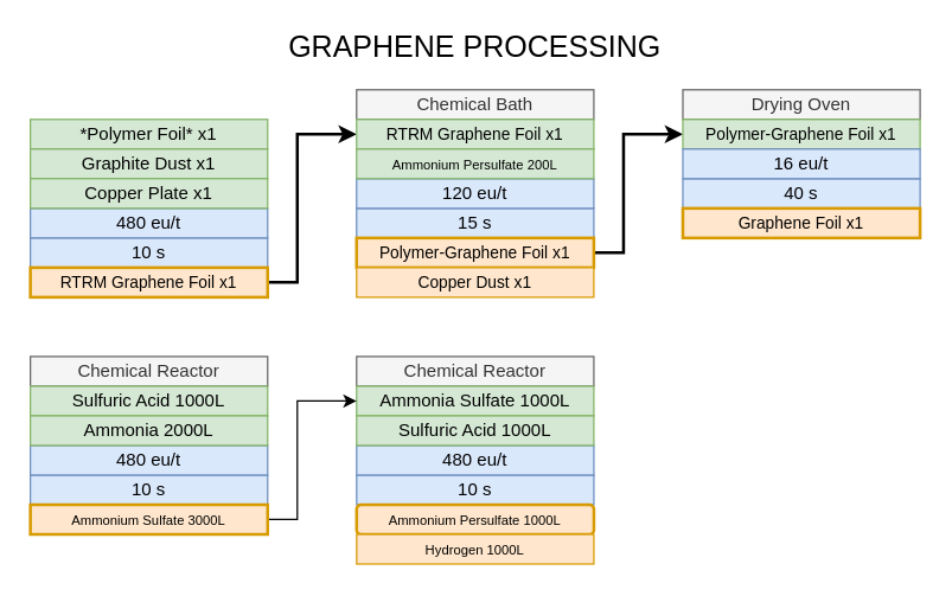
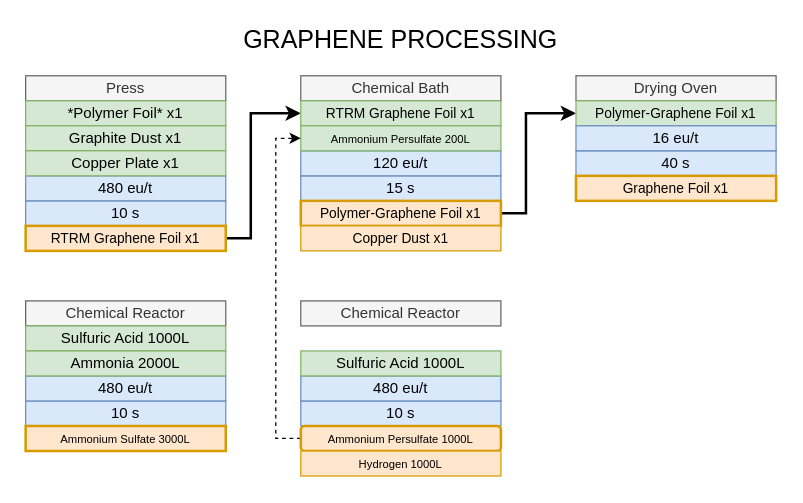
  <mxCell id="0" />
  <mxCell id="1" parent="0" />
+ <mxCell id="2" value="Press" style="rounded=0;whiteSpace=wrap;html=1;shadow=0;glass=0;sketch=0;strokeWidth=1;fillColor=#f5f5f5;strokeColor=#666666;fontColor=#333333;" vertex="1" parent="1"><mxGeometry x="20" y="60" width="160" height="20" as="geometry" /></mxCell>
  <mxCell id="3" value="*Polymer Foil* x1" style="rounded=0;whiteSpace=wrap;html=1;shadow=0;glass=0;sketch=0;strokeWidth=1;fillColor=#d5e8d4;strokeColor=#82b366;" vertex="1" parent="1"><mxGeometry x="20" y="80" width="160" height="20" as="geometry" /></mxCell>
  <mxCell id="4" value="10 s" style="rounded=0;whiteSpace=wrap;html=1;shadow=0;glass=0;sketch=0;strokeWidth=1;fillColor=#dae8fc;strokeColor=#6c8ebf;" vertex="1" parent="1"><mxGeometry x="20" y="160" width="160" height="20" as="geometry" /></mxCell>
  <mxCell id="5" value="480 eu/t" style="rounded=0;whiteSpace=wrap;html=1;shadow=0;glass=0;sketch=0;strokeWidth=1;fillColor=#dae8fc;strokeColor=#6c8ebf;" vertex="1" parent="1"><mxGeometry x="20" y="140" width="160" height="20" as="geometry" /></mxCell>
  <mxCell id="6" style="edgeStyle=orthogonalEdgeStyle;rounded=0;orthogonalLoop=1;jettySize=auto;html=1;entryX=0;entryY=0.5;entryDx=0;entryDy=0;strokeWidth=2;" edge="1" parent="1" source="7" target="11"><mxGeometry relative="1" as="geometry"><Array as="points"><mxPoint x="200" y="190" /><mxPoint x="200" y="90" /></Array></mxGeometry></mxCell>
  <mxCell id="7" value="&lt;font style=&quot;font-size: 11px&quot;&gt;RTRM Graphene Foil x1&lt;/font&gt;" style="rounded=0;whiteSpace=wrap;html=1;shadow=0;glass=0;sketch=0;strokeWidth=2;fillColor=#ffe6cc;strokeColor=#d79b00;" vertex="1" parent="1"><mxGeometry x="20" y="180" width="160" height="20" as="geometry" /></mxCell>
  <mxCell id="8" value="Graphite Dust x1" style="rounded=0;whiteSpace=wrap;html=1;shadow=0;glass=0;sketch=0;strokeWidth=1;fillColor=#d5e8d4;strokeColor=#82b366;" vertex="1" parent="1"><mxGeometry x="20" y="100" width="160" height="20" as="geometry" /></mxCell>
  <mxCell id="9" value="Copper Plate x1" style="rounded=0;whiteSpace=wrap;html=1;shadow=0;glass=0;sketch=0;strokeWidth=1;fillColor=#d5e8d4;strokeColor=#82b366;" vertex="1" parent="1"><mxGeometry x="20" y="120" width="160" height="20" as="geometry" /></mxCell>
  <mxCell id="10" value="Chemical Bath" style="rounded=0;whiteSpace=wrap;html=1;shadow=0;glass=0;sketch=0;strokeWidth=1;fillColor=#f5f5f5;strokeColor=#666666;fontColor=#333333;" vertex="1" parent="1"><mxGeometry x="239.97" y="60" width="160" height="20" as="geometry" /></mxCell>
  <mxCell id="11" value="&lt;span style=&quot;font-size: 11px&quot;&gt;RTRM Graphene Foil x1&lt;/span&gt;" style="rounded=0;whiteSpace=wrap;html=1;shadow=0;glass=0;sketch=0;strokeWidth=1;fillColor=#d5e8d4;strokeColor=#82b366;" vertex="1" parent="1"><mxGeometry x="239.97" y="80" width="160" height="20" as="geometry" /></mxCell>
  <mxCell id="12" value="15 s" style="rounded=0;whiteSpace=wrap;html=1;shadow=0;glass=0;sketch=0;strokeWidth=1;fillColor=#dae8fc;strokeColor=#6c8ebf;" vertex="1" parent="1"><mxGeometry x="239.97" y="140" width="160" height="20" as="geometry" /></mxCell>
  <mxCell id="13" value="120 eu/t" style="rounded=0;whiteSpace=wrap;html=1;shadow=0;glass=0;sketch=0;strokeWidth=1;fillColor=#dae8fc;strokeColor=#6c8ebf;" vertex="1" parent="1"><mxGeometry x="239.97" y="120" width="160" height="20" as="geometry" /></mxCell>
  <mxCell id="14" style="edgeStyle=orthogonalEdgeStyle;rounded=0;orthogonalLoop=1;jettySize=auto;html=1;entryX=0;entryY=0.5;entryDx=0;entryDy=0;strokeWidth=2;" edge="1" parent="1" source="15" target="19"><mxGeometry relative="1" as="geometry"><Array as="points"><mxPoint x="419.97" y="170" /><mxPoint x="419.97" y="90" /></Array></mxGeometry></mxCell>
  <mxCell id="15" value="&lt;font style=&quot;font-size: 11px&quot;&gt;Polymer-Graphene Foil x1&lt;/font&gt;" style="rounded=0;whiteSpace=wrap;html=1;shadow=0;glass=0;sketch=0;strokeWidth=2;fillColor=#ffe6cc;strokeColor=#d79b00;" vertex="1" parent="1"><mxGeometry x="239.97" y="160" width="160" height="20" as="geometry" /></mxCell>
  <mxCell id="16" value="&lt;span style=&quot;font-size: 9px ; font-family: sans-serif ; text-align: left&quot;&gt;Ammonium Persulfate&lt;/span&gt;&lt;span style=&quot;font-size: 9px&quot;&gt;&amp;nbsp;200L&lt;/span&gt;" style="rounded=0;whiteSpace=wrap;html=1;shadow=0;glass=0;sketch=0;strokeWidth=1;fillColor=#d5e8d4;strokeColor=#82b366;" vertex="1" parent="1"><mxGeometry x="239.97" y="100" width="160" height="20" as="geometry" /></mxCell>
  <mxCell id="17" value="&lt;font style=&quot;font-size: 11px&quot;&gt;Copper Dust x1&lt;/font&gt;" style="rounded=0;whiteSpace=wrap;html=1;shadow=0;glass=0;sketch=0;strokeWidth=1;fillColor=#ffe6cc;strokeColor=#d79b00;" vertex="1" parent="1"><mxGeometry x="239.97" y="180" width="160" height="20" as="geometry" /></mxCell>
  <mxCell id="18" value="Drying Oven" style="rounded=0;whiteSpace=wrap;html=1;shadow=0;glass=0;sketch=0;strokeWidth=1;fillColor=#f5f5f5;strokeColor=#666666;fontColor=#333333;" vertex="1" parent="1"><mxGeometry x="460" y="60" width="160" height="20" as="geometry" /></mxCell>
  <mxCell id="19" value="&lt;span style=&quot;font-size: 11px&quot;&gt;Polymer-Graphene Foil x1&lt;/span&gt;" style="rounded=0;whiteSpace=wrap;html=1;shadow=0;glass=0;sketch=0;strokeWidth=1;fillColor=#d5e8d4;strokeColor=#82b366;" vertex="1" parent="1"><mxGeometry x="460" y="80" width="160" height="20" as="geometry" /></mxCell>
  <mxCell id="20" value="40 s" style="rounded=0;whiteSpace=wrap;html=1;shadow=0;glass=0;sketch=0;strokeWidth=1;fillColor=#dae8fc;strokeColor=#6c8ebf;" vertex="1" parent="1"><mxGeometry x="460" y="120" width="160" height="20" as="geometry" /></mxCell>
  <mxCell id="21" value="16 eu/t" style="rounded=0;whiteSpace=wrap;html=1;shadow=0;glass=0;sketch=0;strokeWidth=1;fillColor=#dae8fc;strokeColor=#6c8ebf;" vertex="1" parent="1"><mxGeometry x="460" y="100" width="160" height="20" as="geometry" /></mxCell>
  <mxCell id="22" value="&lt;font style=&quot;font-size: 11px&quot;&gt;Graphene Foil x1&lt;/font&gt;" style="rounded=0;whiteSpace=wrap;html=1;shadow=0;glass=0;sketch=0;strokeWidth=2;fillColor=#ffe6cc;strokeColor=#d79b00;" vertex="1" parent="1"><mxGeometry x="460" y="140" width="160" height="20" as="geometry" /></mxCell>
  <mxCell id="23" value="&lt;font style=&quot;font-size: 20px&quot;&gt;GRAPHENE PROCESSING&lt;/font&gt;" style="text;html=1;strokeColor=none;fillColor=none;align=center;verticalAlign=middle;whiteSpace=wrap;rounded=0;shadow=0;glass=0;sketch=0;" vertex="1" parent="1"><mxGeometry x="190" y="20" width="260" height="20" as="geometry" /></mxCell>
  <mxCell id="24" value="Chemical Reactor" style="rounded=0;whiteSpace=wrap;html=1;shadow=0;glass=0;sketch=0;strokeWidth=1;fillColor=#f5f5f5;strokeColor=#666666;fontColor=#333333;" vertex="1" parent="1"><mxGeometry x="239.97" y="240" width="160" height="20" as="geometry" /></mxCell>
- <mxCell id="25" value="Ammonia Sulfate 1000L" style="rounded=0;whiteSpace=wrap;html=1;shadow=0;glass=0;sketch=0;strokeWidth=1;fillColor=#d5e8d4;strokeColor=#82b366;" vertex="1" parent="1"><mxGeometry x="239.97" y="260" width="160" height="20" as="geometry" /></mxCell>
  <mxCell id="26" value="10 s" style="rounded=0;whiteSpace=wrap;html=1;shadow=0;glass=0;sketch=0;strokeWidth=1;fillColor=#dae8fc;strokeColor=#6c8ebf;" vertex="1" parent="1"><mxGeometry x="240" y="320" width="160" height="20" as="geometry" /></mxCell>
  <mxCell id="27" value="480 eu/t" style="rounded=0;whiteSpace=wrap;html=1;shadow=0;glass=0;sketch=0;strokeWidth=1;fillColor=#dae8fc;strokeColor=#6c8ebf;" vertex="1" parent="1"><mxGeometry x="240" y="300" width="160" height="20" as="geometry" /></mxCell>
+ <mxCell id="28" style="edgeStyle=orthogonalEdgeStyle;rounded=0;orthogonalLoop=1;jettySize=auto;html=1;entryX=0;entryY=0.5;entryDx=0;entryDy=0;dashed=1;" edge="1" parent="1" source="29" target="16"><mxGeometry relative="1" as="geometry"><Array as="points"><mxPoint x="220" y="350" /><mxPoint x="220" y="110" /></Array></mxGeometry></mxCell>
  <mxCell id="29" value="&lt;span style=&quot;font-size: 9px ; font-family: sans-serif ; text-align: left&quot;&gt;Ammonium Persulfate&lt;/span&gt;&lt;span style=&quot;font-size: 9px&quot;&gt;&amp;nbsp;1000L&lt;/span&gt;" style="whiteSpace=wrap;html=1;shadow=0;glass=0;sketch=0;strokeWidth=2;fillColor=#ffe6cc;strokeColor=#d79b00;rounded=1;" vertex="1" parent="1"><mxGeometry x="240" y="340" width="160" height="20" as="geometry" /></mxCell>
  <mxCell id="30" value="Sulfuric Acid 1000L" style="rounded=0;whiteSpace=wrap;html=1;shadow=0;glass=0;sketch=0;strokeWidth=1;fillColor=#d5e8d4;strokeColor=#82b366;" vertex="1" parent="1"><mxGeometry x="239.97" y="280" width="160" height="20" as="geometry" /></mxCell>
  <mxCell id="31" value="Chemical Reactor" style="rounded=0;whiteSpace=wrap;html=1;shadow=0;glass=0;sketch=0;strokeWidth=1;fillColor=#f5f5f5;strokeColor=#666666;fontColor=#333333;" vertex="1" parent="1"><mxGeometry x="20" y="240" width="160" height="20" as="geometry" /></mxCell>
  <mxCell id="32" value="Sulfuric Acid 1000L" style="rounded=0;whiteSpace=wrap;html=1;shadow=0;glass=0;sketch=0;strokeWidth=1;fillColor=#d5e8d4;strokeColor=#82b366;" vertex="1" parent="1"><mxGeometry x="20" y="260" width="160" height="20" as="geometry" /></mxCell>
  <mxCell id="33" value="10 s" style="rounded=0;whiteSpace=wrap;html=1;shadow=0;glass=0;sketch=0;strokeWidth=1;fillColor=#dae8fc;strokeColor=#6c8ebf;" vertex="1" parent="1"><mxGeometry x="20" y="320" width="160" height="20" as="geometry" /></mxCell>
  <mxCell id="34" value="480 eu/t" style="rounded=0;whiteSpace=wrap;html=1;shadow=0;glass=0;sketch=0;strokeWidth=1;fillColor=#dae8fc;strokeColor=#6c8ebf;" vertex="1" parent="1"><mxGeometry x="20" y="300" width="160" height="20" as="geometry" /></mxCell>
- <mxCell id="35" style="edgeStyle=orthogonalEdgeStyle;rounded=0;orthogonalLoop=1;jettySize=auto;html=1;entryX=0;entryY=0.5;entryDx=0;entryDy=0;" edge="1" parent="1" source="36" target="25"><mxGeometry relative="1" as="geometry"><Array as="points"><mxPoint x="200" y="350" /><mxPoint x="200" y="270" /></Array></mxGeometry></mxCell>
  <mxCell id="36" value="&lt;span style=&quot;font-size: 9px ; font-family: sans-serif ; text-align: left&quot;&gt;Ammonium Sulfate&lt;/span&gt;&lt;span style=&quot;font-size: 9px&quot;&gt;&amp;nbsp;3000L&lt;/span&gt;" style="rounded=0;whiteSpace=wrap;html=1;shadow=0;glass=0;sketch=0;strokeWidth=2;fillColor=#ffe6cc;strokeColor=#d79b00;" vertex="1" parent="1"><mxGeometry x="20" y="340" width="160" height="20" as="geometry" /></mxCell>
  <mxCell id="37" value="Ammonia 2000L" style="rounded=0;whiteSpace=wrap;html=1;shadow=0;glass=0;sketch=0;strokeWidth=1;fillColor=#d5e8d4;strokeColor=#82b366;" vertex="1" parent="1"><mxGeometry x="20" y="280" width="160" height="20" as="geometry" /></mxCell>
  <mxCell id="38" value="&lt;div style=&quot;text-align: left&quot;&gt;&lt;span style=&quot;font-size: 9px&quot;&gt;&lt;font face=&quot;sans-serif&quot;&gt;Hydrogen&lt;/font&gt; 1000L&lt;/span&gt;&lt;/div&gt;" style="rounded=0;whiteSpace=wrap;html=1;shadow=0;glass=0;sketch=0;strokeWidth=1;fillColor=#ffe6cc;strokeColor=#d79b00;" vertex="1" parent="1"><mxGeometry x="240" y="360" width="160" height="20" as="geometry" /></mxCell>
